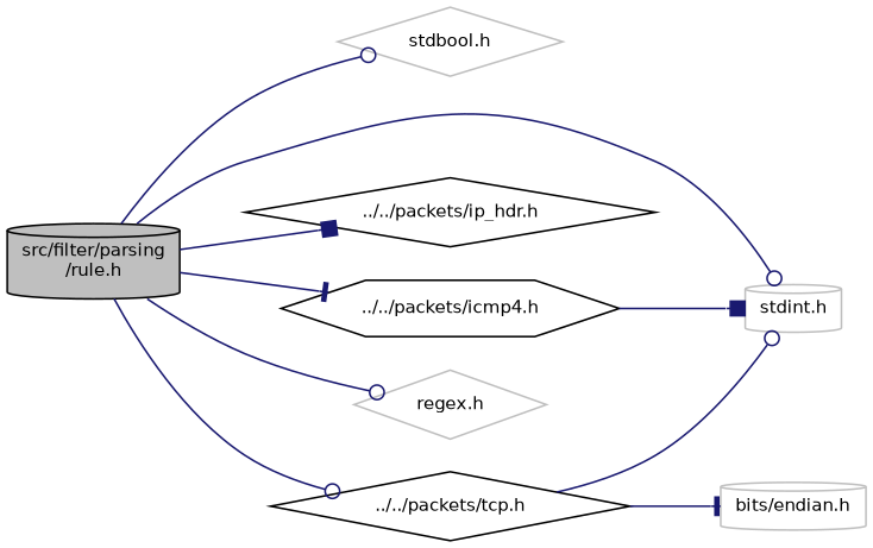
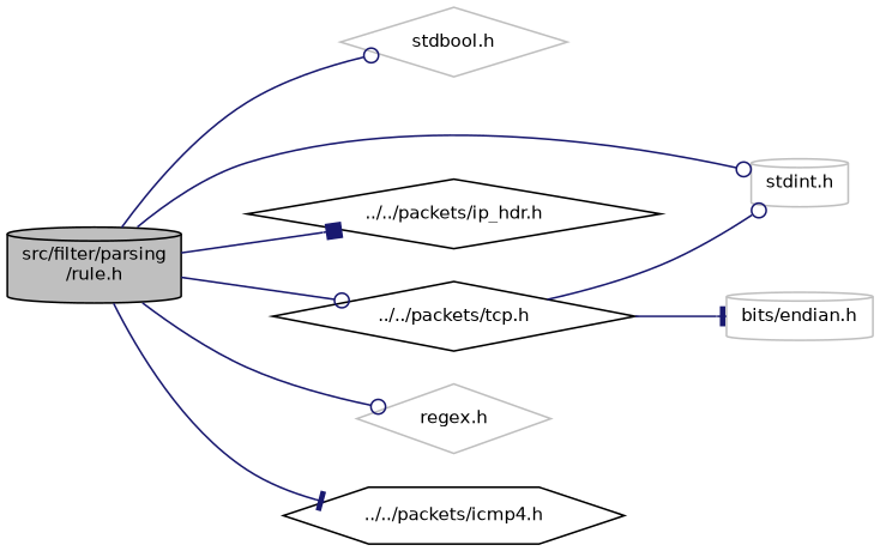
  digraph {
    fontname="DejaVu Sans"
    rankdir=LR
    node [color=black fillcolor=white fontname="DejaVu Sans" fontsize=10 shape=diamond style=filled]
    edge [arrowhead=odot color=midnightblue fontname="DejaVu Sans" fontsize=10 labelfontname=Helvetica labelfontsize=10 style=solid]
    n1 [fillcolor=grey75 fontcolor=black height=0.2 label="src/filter/parsing\l/rule.h" shape=cylinder width=0.4]
    n2 [color=grey75 height=0.2 label="stdbool.h" width=0.4]
    n3 [color=grey75 height=0.2 label="stdint.h" shape=cylinder width=0.4]
    n4 [height=0.2 label="../../packets/ip_hdr.h" width=0.4]
    n5 [height=0.2 label="../../packets/tcp.h" width=0.4]
    n6 [color=grey75 height=0.2 label="regex.h" width=0.4]
    n7 [height=0.2 label="../../packets/icmp4.h" shape=hexagon width=0.4]
    n8 [color=grey75 height=0.2 label="bits/endian.h" shape=cylinder width=0.4]
    n1 -> n2
    n1 -> n3
    n1 -> n4 [arrowhead=box]
    n1 -> n5
    n1 -> n6
    n1 -> n7 [arrowhead=tee]
    n5 -> n3
    n5 -> n8 [arrowhead=tee]
-   n7 -> n3 [arrowhead=box]
  }
